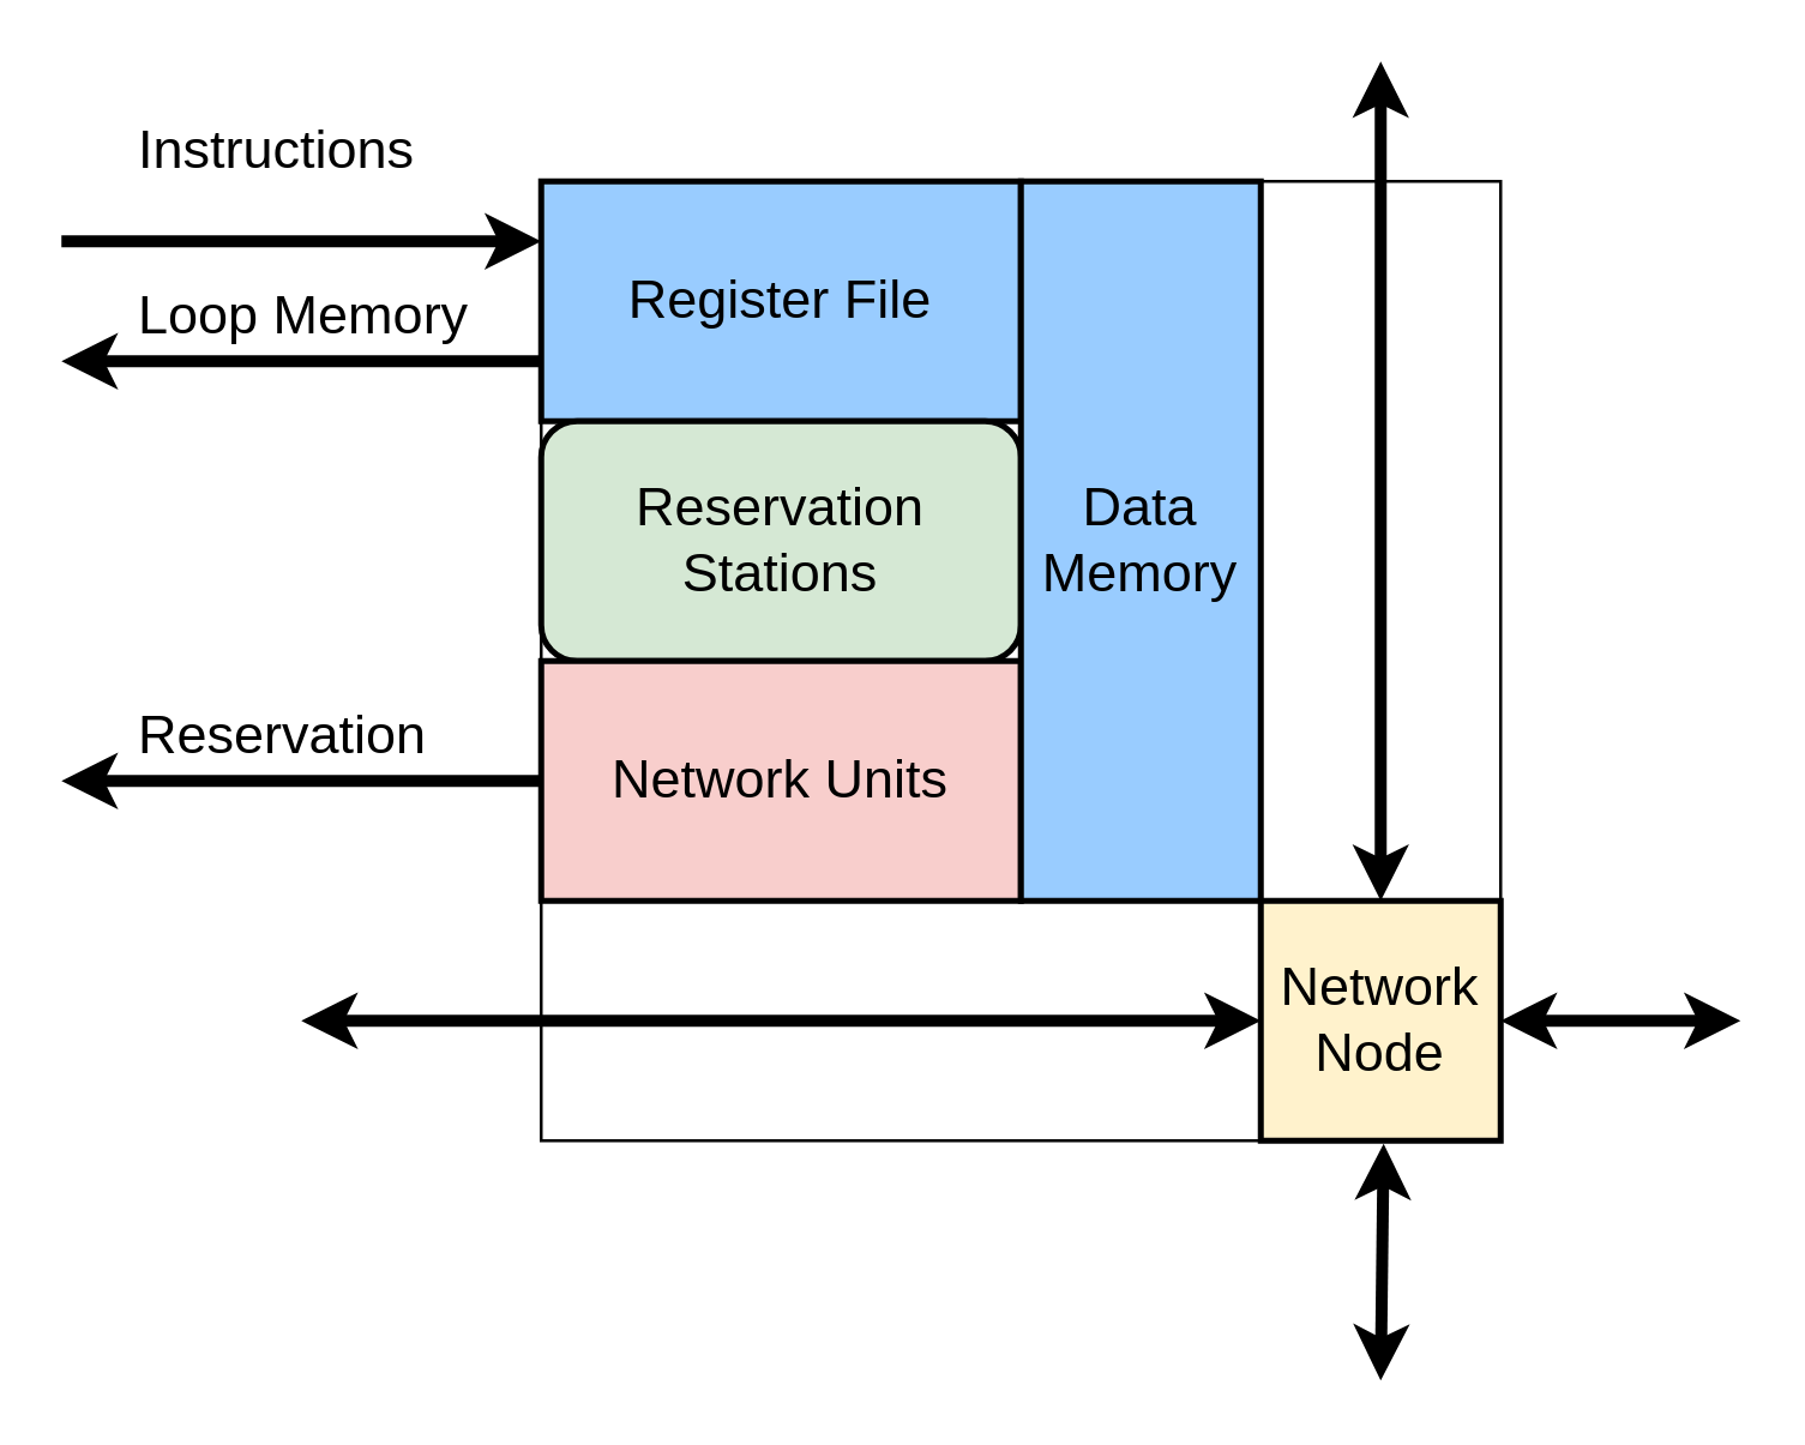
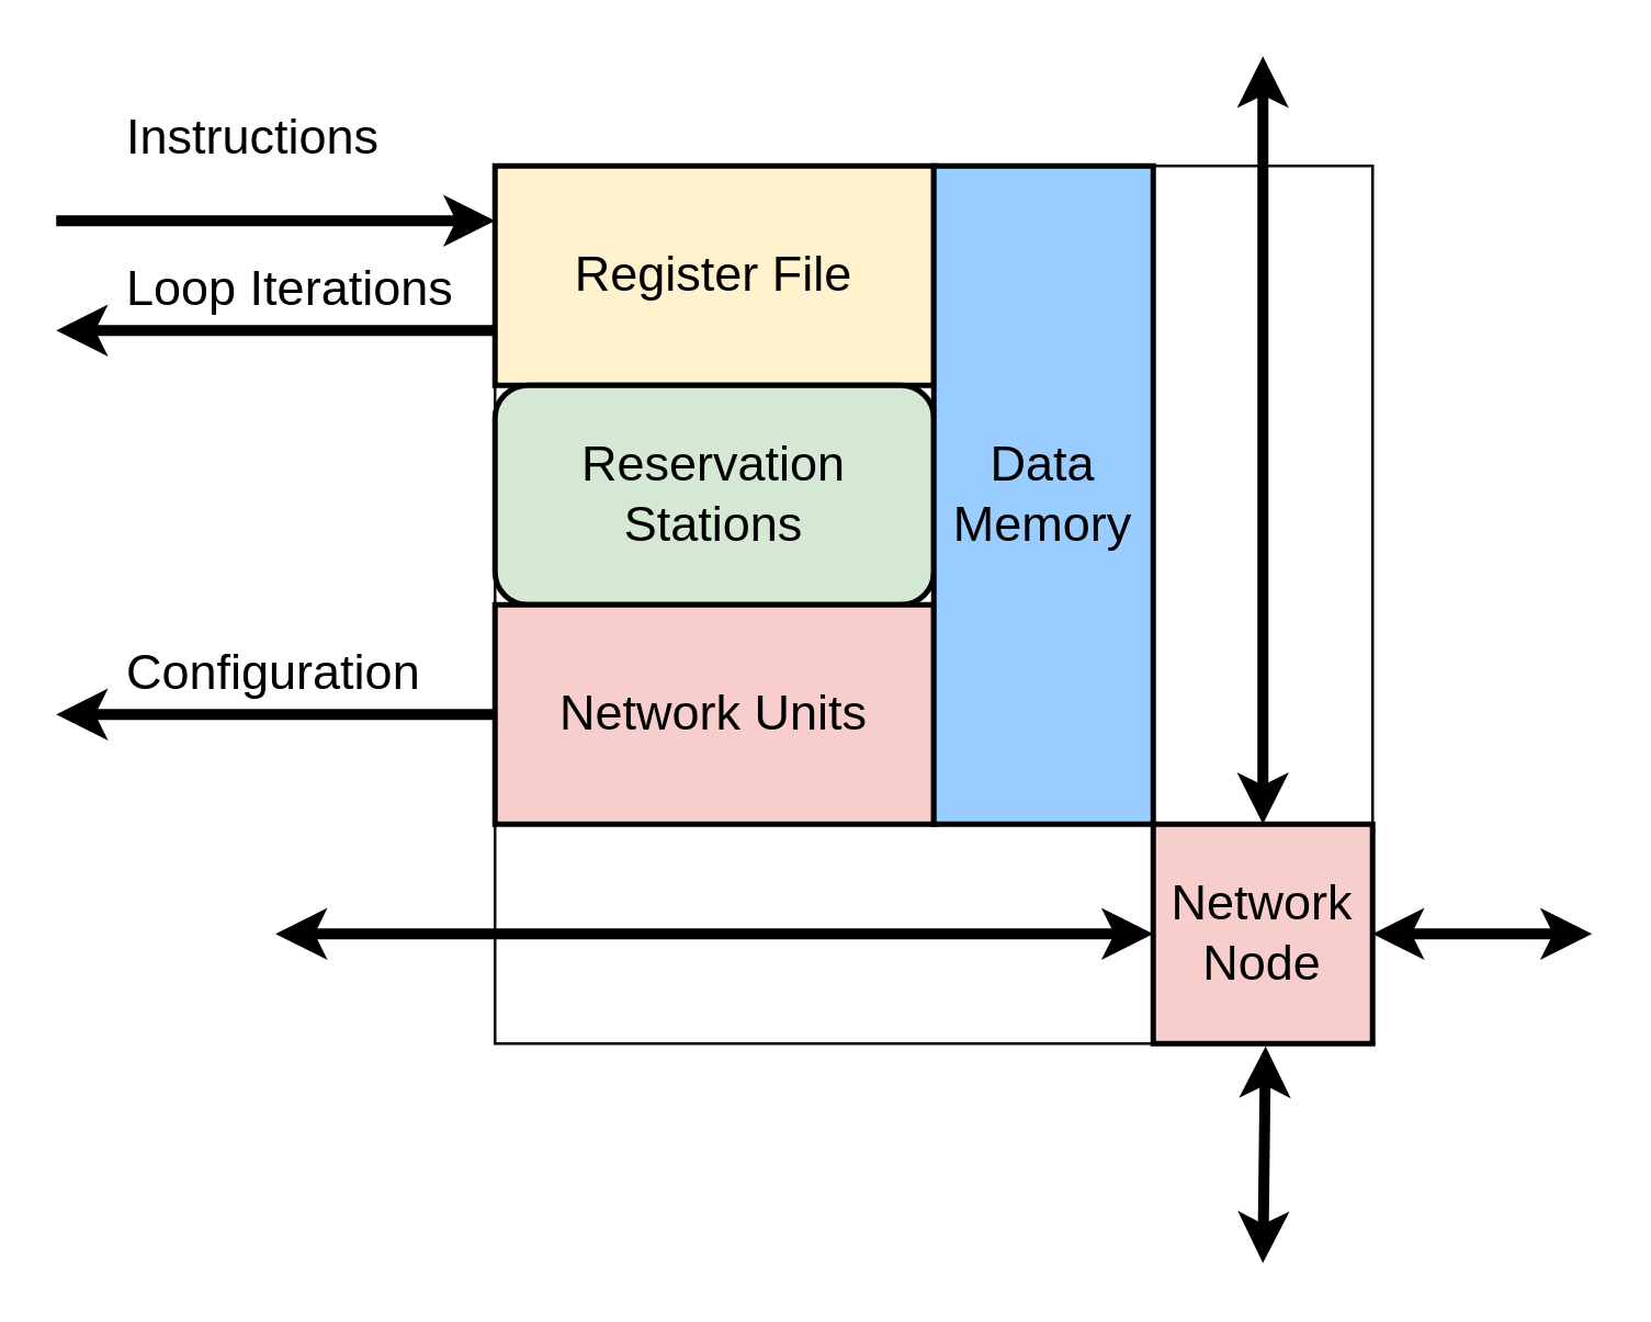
  <mxCell id="0" />
  <mxCell id="1" parent="0" />
  <mxCell id="2" value="" style="rounded=0;whiteSpace=wrap;html=1;fillColor=none;" vertex="1" parent="1"><mxGeometry x="180" y="60" width="320" height="320" as="geometry" /></mxCell>
- <mxCell id="3" value="Register File" style="rounded=0;whiteSpace=wrap;html=1;fontSize=18;fillColor=#99CCFF;strokeWidth=2;" parent="1" vertex="1"><mxGeometry x="180" y="60" width="160" height="80" as="geometry" /></mxCell>
+ <mxCell id="3" value="Register File" style="rounded=0;whiteSpace=wrap;html=1;fontSize=18;fillColor=#fff2cc;strokeWidth=2;" parent="1" vertex="1"><mxGeometry x="180" y="60" width="160" height="80" as="geometry" /></mxCell>
  <mxCell id="4" value="Reservation Stations" style="whiteSpace=wrap;html=1;fontSize=18;fillColor=#d5e8d4;strokeColor=#000000;strokeWidth=2;rounded=1;" parent="1" vertex="1"><mxGeometry x="180" y="140" width="160" height="80" as="geometry" /></mxCell>
  <mxCell id="5" value="Network Units" style="rounded=0;whiteSpace=wrap;html=1;fontSize=18;fillColor=#f8cecc;strokeColor=#000000;strokeWidth=2;" parent="1" vertex="1"><mxGeometry x="180" y="220" width="160" height="80" as="geometry" /></mxCell>
  <mxCell id="6" value="" style="endArrow=classic;startArrow=classic;html=1;rounded=0;fontSize=13;strokeWidth=4;" parent="1" edge="1" source="2"><mxGeometry width="50" height="50" relative="1" as="geometry"><mxPoint x="140" y="340" as="sourcePoint" /><mxPoint x="419" y="340" as="targetPoint" /></mxGeometry></mxCell>
  <mxCell id="7" value="" style="endArrow=classic;startArrow=classic;html=1;rounded=0;exitX=0.5;exitY=0;exitDx=0;exitDy=0;fontSize=13;strokeWidth=4;" parent="1" source="18" edge="1"><mxGeometry width="50" height="50" relative="1" as="geometry"><mxPoint x="270" y="330" as="sourcePoint" /><mxPoint x="460" y="20" as="targetPoint" /></mxGeometry></mxCell>
  <mxCell id="8" value="" style="endArrow=classic;startArrow=classic;html=1;rounded=0;fontSize=13;strokeWidth=4;entryX=1;entryY=0.5;entryDx=0;entryDy=0;" parent="1" edge="1" target="18"><mxGeometry width="50" height="50" relative="1" as="geometry"><mxPoint x="580" y="340" as="sourcePoint" /><mxPoint x="540" y="340" as="targetPoint" /></mxGeometry></mxCell>
  <mxCell id="9" value="" style="endArrow=classic;startArrow=classic;html=1;rounded=0;exitX=0.878;exitY=1.003;exitDx=0;exitDy=0;exitPerimeter=0;fontSize=13;strokeWidth=4;" parent="1" edge="1"><mxGeometry width="50" height="50" relative="1" as="geometry"><mxPoint x="460.96" y="380.96" as="sourcePoint" /><mxPoint x="460" y="460" as="targetPoint" /></mxGeometry></mxCell>
  <mxCell id="10" value="" style="endArrow=classic;html=1;rounded=0;entryX=0;entryY=0.25;entryDx=0;entryDy=0;fontSize=13;strokeWidth=4;" parent="1" target="3" edge="1"><mxGeometry width="50" height="50" relative="1" as="geometry"><mxPoint x="20" y="80" as="sourcePoint" /><mxPoint x="150" y="50" as="targetPoint" /></mxGeometry></mxCell>
  <mxCell id="11" value="" style="endArrow=classic;html=1;rounded=0;exitX=0;exitY=0.75;exitDx=0;exitDy=0;strokeWidth=4;" parent="1" edge="1"><mxGeometry width="50" height="50" relative="1" as="geometry"><mxPoint x="180" y="260" as="sourcePoint" /><mxPoint x="20" y="260" as="targetPoint" /></mxGeometry></mxCell>
  <mxCell id="12" value="Data&lt;br&gt;Memory" style="rounded=0;whiteSpace=wrap;html=1;fontSize=18;fillColor=#99ccff;strokeColor=#000000;strokeWidth=2;" vertex="1" parent="1"><mxGeometry x="340" y="60" width="80" height="240" as="geometry" /></mxCell>
  <mxCell id="13" value="Instructions" style="text;strokeColor=none;fillColor=none;align=left;verticalAlign=middle;spacingLeft=4;spacingRight=4;overflow=hidden;points=[[0,0.5],[1,0.5]];portConstraint=eastwest;rotatable=0;whiteSpace=wrap;html=1;fontSize=18;" vertex="1" parent="1"><mxGeometry x="40" y="35" width="110" height="30" as="geometry" /></mxCell>
  <mxCell id="14" value="" style="endArrow=classic;html=1;rounded=0;exitX=0;exitY=0.75;exitDx=0;exitDy=0;fontSize=13;strokeWidth=4;" edge="1" parent="1" source="3"><mxGeometry width="50" height="50" relative="1" as="geometry"><mxPoint x="180" y="120" as="sourcePoint" /><mxPoint x="20" y="120" as="targetPoint" /></mxGeometry></mxCell>
- <mxCell id="15" value="Loop Memory" style="text;strokeColor=none;fillColor=none;align=left;verticalAlign=middle;spacingLeft=4;spacingRight=4;overflow=hidden;points=[[0,0.5],[1,0.5]];portConstraint=eastwest;rotatable=0;whiteSpace=wrap;html=1;fontSize=18;" vertex="1" parent="1"><mxGeometry x="40" y="90" width="150" height="30" as="geometry" /></mxCell>
- <mxCell id="16" value="Reservation" style="text;strokeColor=none;fillColor=none;align=left;verticalAlign=middle;spacingLeft=4;spacingRight=4;overflow=hidden;points=[[0,0.5],[1,0.5]];portConstraint=eastwest;rotatable=0;whiteSpace=wrap;html=1;fontSize=18;" vertex="1" parent="1"><mxGeometry x="40" y="230" width="130" height="30" as="geometry" /></mxCell>
+ <mxCell id="15" value="Loop Iterations" style="text;strokeColor=none;fillColor=none;align=left;verticalAlign=middle;spacingLeft=4;spacingRight=4;overflow=hidden;points=[[0,0.5],[1,0.5]];portConstraint=eastwest;rotatable=0;whiteSpace=wrap;html=1;fontSize=18;" vertex="1" parent="1"><mxGeometry x="40" y="90" width="150" height="30" as="geometry" /></mxCell>
+ <mxCell id="16" value="Configuration" style="text;strokeColor=none;fillColor=none;align=left;verticalAlign=middle;spacingLeft=4;spacingRight=4;overflow=hidden;points=[[0,0.5],[1,0.5]];portConstraint=eastwest;rotatable=0;whiteSpace=wrap;html=1;fontSize=18;" vertex="1" parent="1"><mxGeometry x="40" y="230" width="130" height="30" as="geometry" /></mxCell>
  <mxCell id="17" value="" style="endArrow=classic;startArrow=classic;html=1;rounded=0;fontSize=13;strokeWidth=4;exitX=0;exitY=0.5;exitDx=0;exitDy=0;" edge="1" parent="1" source="18"><mxGeometry width="50" height="50" relative="1" as="geometry"><mxPoint x="140" y="340" as="sourcePoint" /><mxPoint x="100" y="340" as="targetPoint" /></mxGeometry></mxCell>
- <mxCell id="18" value="Network&lt;br&gt;Node" style="rounded=0;whiteSpace=wrap;html=1;fillColor=#fff2cc;strokeColor=#000000;strokeWidth=2;fontSize=18;" vertex="1" parent="1"><mxGeometry x="420" y="300" width="80" height="80" as="geometry" /></mxCell>
+ <mxCell id="18" value="Network&lt;br&gt;Node" style="rounded=0;whiteSpace=wrap;html=1;fillColor=#f8cecc;strokeColor=#000000;strokeWidth=2;fontSize=18;" vertex="1" parent="1"><mxGeometry x="420" y="300" width="80" height="80" as="geometry" /></mxCell>
